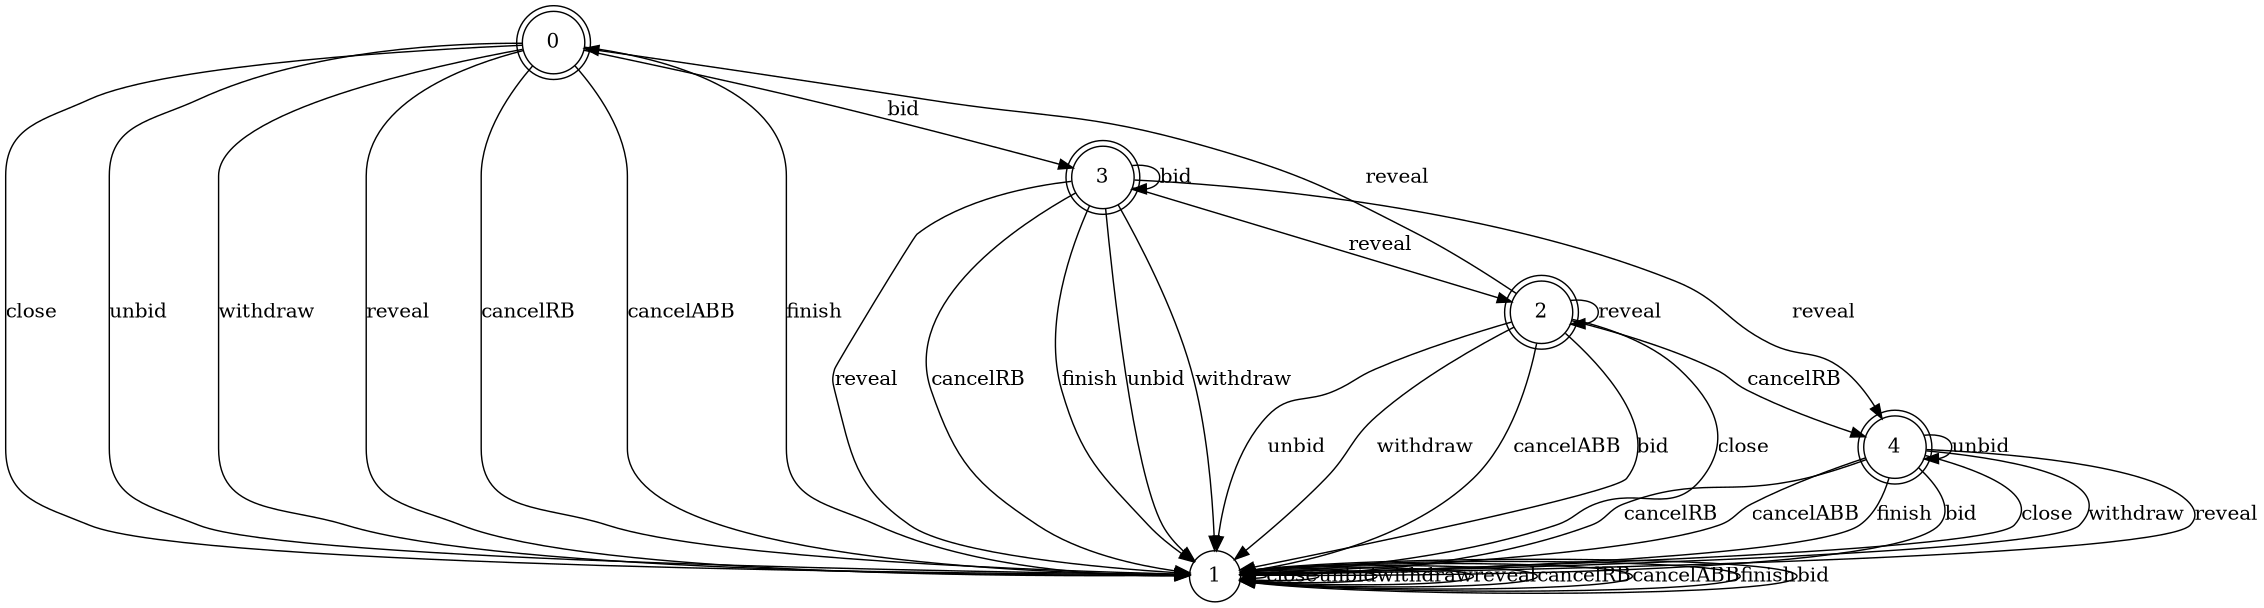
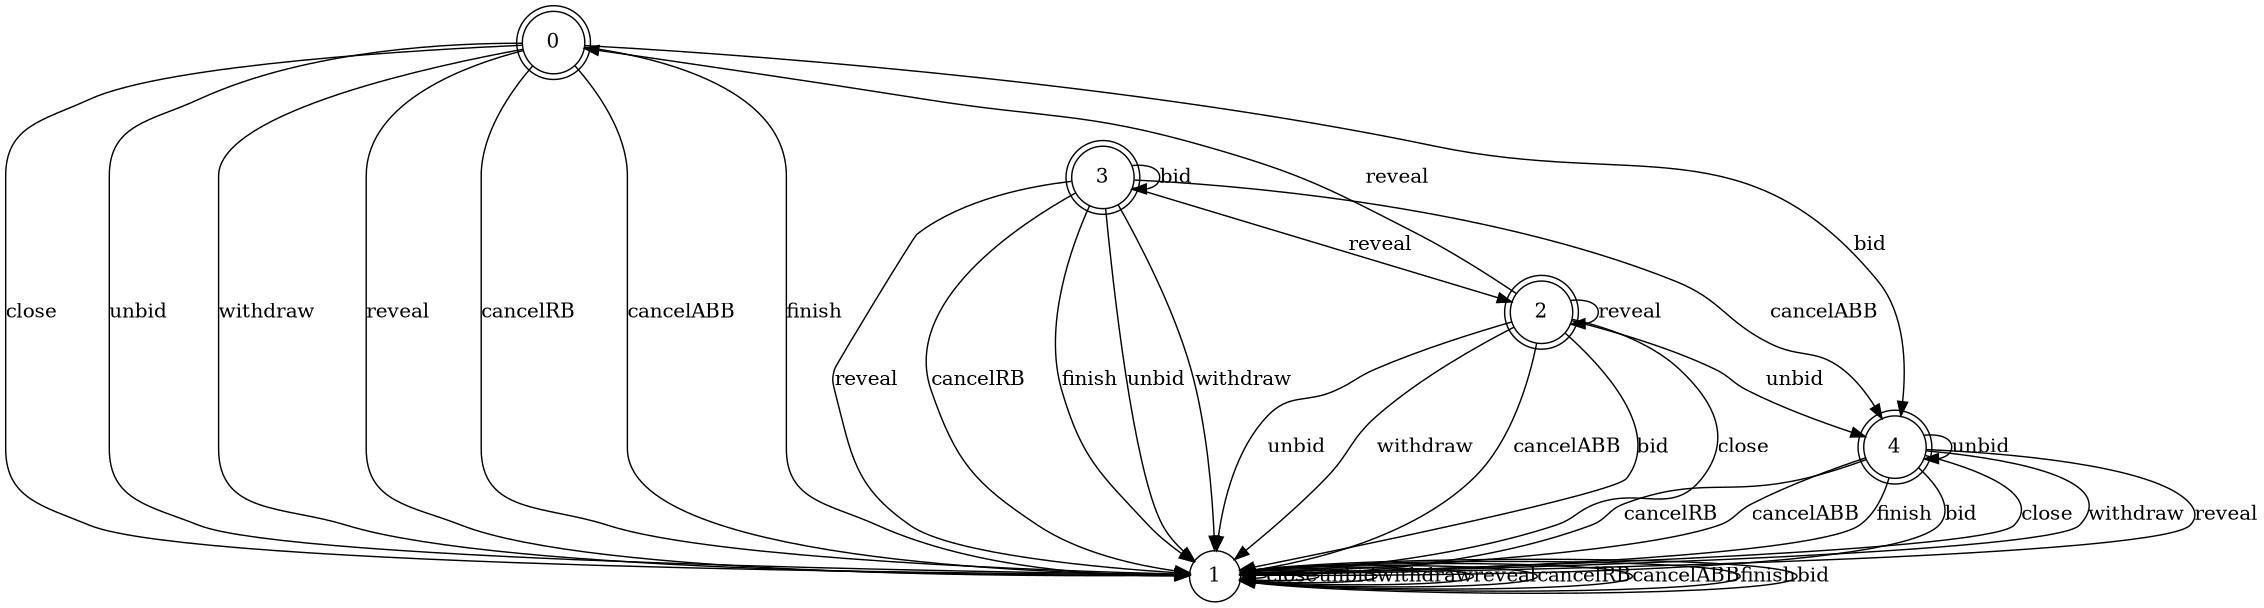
  digraph {
    node [shape=doublecircle]
    n1 [label=0]
    n2 [label=1 shape=circle]
    n3 [label=3]
    n4 [label=2]
    n5 [label=4]
    n1 -> n2 [label=close]
    n1 -> n2 [label=unbid]
    n1 -> n2 [label=withdraw]
    n1 -> n2 [label=reveal]
    n1 -> n2 [label=cancelRB]
    n1 -> n2 [label=cancelABB]
    n1 -> n2 [label=finish]
-   n1 -> n3 [label=bid]
+   n1 -> n5 [label=bid]
    n2 -> n2 [label=close]
    n2 -> n2 [label=unbid]
    n2 -> n2 [label=withdraw]
    n2 -> n2 [label=reveal]
    n2 -> n2 [label=cancelRB]
    n2 -> n2 [label=cancelABB]
    n2 -> n2 [label=finish]
    n2 -> n2 [label=bid]
    n3 -> n2 [label=unbid]
    n3 -> n2 [label=withdraw]
    n3 -> n2 [label=reveal]
    n3 -> n2 [label=cancelRB]
    n3 -> n2 [label=finish]
    n3 -> n3 [label=bid]
    n3 -> n4 [label=reveal]
-   n3 -> n5 [label=reveal]
+   n3 -> n5 [label=cancelABB]
    n4 -> n1 [label=reveal]
    n4 -> n2 [label=close]
    n4 -> n2 [label=unbid]
    n4 -> n2 [label=withdraw]
    n4 -> n2 [label=cancelABB]
    n4 -> n2 [label=bid]
    n4 -> n4 [label=reveal]
-   n4 -> n5 [label=cancelRB]
+   n4 -> n5 [label=unbid]
    n5 -> n2 [label=close]
    n5 -> n2 [label=withdraw]
    n5 -> n2 [label=reveal]
    n5 -> n2 [label=cancelRB]
    n5 -> n2 [label=cancelABB]
    n5 -> n2 [label=finish]
    n5 -> n2 [label=bid]
    n5 -> n5 [label=unbid]
  }
